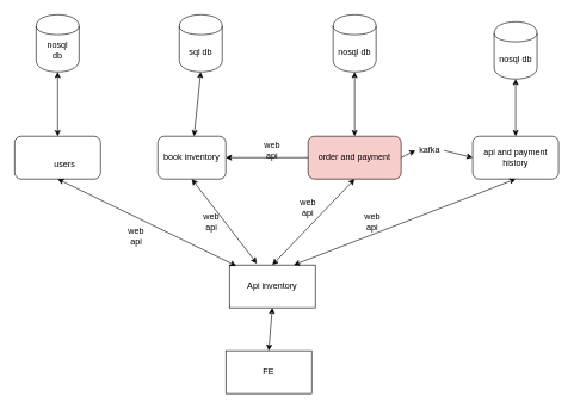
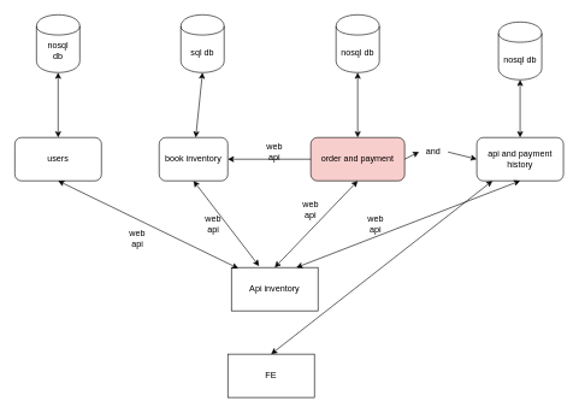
  <mxCell id="0" />
  <mxCell id="1" parent="0" />
  <mxCell id="2" value="" style="rounded=1;whiteSpace=wrap;html=1;" vertex="1" parent="1"><mxGeometry x="20" y="190" width="120" height="60" as="geometry" /></mxCell>
- <mxCell id="3" value="users" style="text;html=1;strokeColor=none;fillColor=none;align=center;verticalAlign=middle;whiteSpace=wrap;rounded=0;" vertex="1" parent="1"><mxGeometry x="70" y="220" width="40" height="20" as="geometry" /></mxCell>
+ <mxCell id="3" value="users" style="text;html=1;strokeColor=none;fillColor=none;align=center;verticalAlign=middle;whiteSpace=wrap;rounded=0;" vertex="1" parent="1"><mxGeometry x="60" y="210" width="40" height="20" as="geometry" /></mxCell>
  <mxCell id="4" value="order and payment" style="rounded=1;whiteSpace=wrap;html=1;fillColor=#f8cecc;" vertex="1" parent="1"><mxGeometry x="430" y="190" width="130" height="60" as="geometry" /></mxCell>
  <mxCell id="5" value="api and payment history" style="rounded=1;whiteSpace=wrap;html=1;" vertex="1" parent="1"><mxGeometry x="660" y="190" width="120" height="60" as="geometry" /></mxCell>
  <mxCell id="6" value="book inventory" style="rounded=1;whiteSpace=wrap;html=1;" vertex="1" parent="1"><mxGeometry x="220" y="190" width="95" height="60" as="geometry" /></mxCell>
  <mxCell id="7" value="" style="shape=cylinder;whiteSpace=wrap;html=1;boundedLbl=1;backgroundOutline=1;" vertex="1" parent="1"><mxGeometry x="50" y="20" width="60" height="80" as="geometry" /></mxCell>
  <mxCell id="8" value="sql db" style="shape=cylinder;whiteSpace=wrap;html=1;boundedLbl=1;backgroundOutline=1;" vertex="1" parent="1"><mxGeometry x="250" y="20" width="60" height="80" as="geometry" /></mxCell>
  <mxCell id="9" value="nosql db" style="shape=cylinder;whiteSpace=wrap;html=1;boundedLbl=1;backgroundOutline=1;" vertex="1" parent="1"><mxGeometry x="465" y="20" width="60" height="80" as="geometry" /></mxCell>
  <mxCell id="10" value="nosql db" style="shape=cylinder;whiteSpace=wrap;html=1;boundedLbl=1;backgroundOutline=1;" vertex="1" parent="1"><mxGeometry x="690" y="30" width="60" height="80" as="geometry" /></mxCell>
  <mxCell id="11" value="nosql db" style="text;html=1;strokeColor=none;fillColor=none;align=center;verticalAlign=middle;whiteSpace=wrap;rounded=0;" vertex="1" parent="1"><mxGeometry x="60" y="60" width="40" height="20" as="geometry" /></mxCell>
  <mxCell id="12" value="" style="endArrow=classic;startArrow=classic;html=1;entryX=0.5;entryY=1;entryDx=0;entryDy=0;exitX=0.5;exitY=0;exitDx=0;exitDy=0;" edge="1" parent="1" source="2" target="7"><mxGeometry width="50" height="50" relative="1" as="geometry"><mxPoint x="410" y="330" as="sourcePoint" /><mxPoint x="460" y="280" as="targetPoint" /><Array as="points" /></mxGeometry></mxCell>
  <mxCell id="13" value="" style="endArrow=classic;startArrow=classic;html=1;entryX=0.5;entryY=1;entryDx=0;entryDy=0;" edge="1" parent="1" source="6" target="8"><mxGeometry width="50" height="50" relative="1" as="geometry"><mxPoint x="410" y="330" as="sourcePoint" /><mxPoint x="460" y="280" as="targetPoint" /></mxGeometry></mxCell>
  <mxCell id="14" value="" style="endArrow=classic;startArrow=classic;html=1;entryX=0.5;entryY=1;entryDx=0;entryDy=0;exitX=0.5;exitY=0;exitDx=0;exitDy=0;" edge="1" parent="1" source="4" target="9"><mxGeometry width="50" height="50" relative="1" as="geometry"><mxPoint x="410" y="330" as="sourcePoint" /><mxPoint x="460" y="280" as="targetPoint" /></mxGeometry></mxCell>
  <mxCell id="15" value="" style="endArrow=classic;startArrow=classic;html=1;entryX=0.5;entryY=1;entryDx=0;entryDy=0;exitX=0.5;exitY=0;exitDx=0;exitDy=0;" edge="1" parent="1" source="5" target="10"><mxGeometry width="50" height="50" relative="1" as="geometry"><mxPoint x="410" y="330" as="sourcePoint" /><mxPoint x="460" y="280" as="targetPoint" /></mxGeometry></mxCell>
  <mxCell id="16" value="Api inventory" style="rounded=0;whiteSpace=wrap;html=1;" vertex="1" parent="1"><mxGeometry x="320" y="370" width="120" height="60" as="geometry" /></mxCell>
  <mxCell id="17" value="" style="endArrow=classic;startArrow=classic;html=1;exitX=0.75;exitY=0;exitDx=0;exitDy=0;entryX=0.5;entryY=1;entryDx=0;entryDy=0;" edge="1" parent="1" source="16" target="5"><mxGeometry width="50" height="50" relative="1" as="geometry"><mxPoint x="410" y="330" as="sourcePoint" /><mxPoint x="460" y="280" as="targetPoint" /></mxGeometry></mxCell>
  <mxCell id="18" value="" style="endArrow=classic;startArrow=classic;html=1;exitX=0.5;exitY=0;exitDx=0;exitDy=0;entryX=0.5;entryY=1;entryDx=0;entryDy=0;" edge="1" parent="1" source="16" target="4"><mxGeometry width="50" height="50" relative="1" as="geometry"><mxPoint x="410" y="330" as="sourcePoint" /><mxPoint x="460" y="280" as="targetPoint" /></mxGeometry></mxCell>
  <mxCell id="19" value="" style="endArrow=classic;startArrow=classic;html=1;exitX=0.32;exitY=-0.033;exitDx=0;exitDy=0;exitPerimeter=0;entryX=0.5;entryY=1;entryDx=0;entryDy=0;" edge="1" parent="1" source="16" target="6"><mxGeometry width="50" height="50" relative="1" as="geometry"><mxPoint x="410" y="330" as="sourcePoint" /><mxPoint x="460" y="280" as="targetPoint" /></mxGeometry></mxCell>
  <mxCell id="20" value="" style="endArrow=classic;startArrow=classic;html=1;exitX=0.08;exitY=0.02;exitDx=0;exitDy=0;exitPerimeter=0;entryX=0.5;entryY=1;entryDx=0;entryDy=0;" edge="1" parent="1" source="16" target="2"><mxGeometry width="50" height="50" relative="1" as="geometry"><mxPoint x="410" y="330" as="sourcePoint" /><mxPoint x="460" y="280" as="targetPoint" /></mxGeometry></mxCell>
  <mxCell id="21" value="" style="endArrow=classic;html=1;entryX=0;entryY=0.5;entryDx=0;entryDy=0;exitX=1;exitY=0.5;exitDx=0;exitDy=0;" edge="1" parent="1" source="22" target="5"><mxGeometry width="50" height="50" relative="1" as="geometry"><mxPoint x="410" y="330" as="sourcePoint" /><mxPoint x="460" y="280" as="targetPoint" /></mxGeometry></mxCell>
- <mxCell id="22" value="kafka" style="text;html=1;strokeColor=none;fillColor=none;align=center;verticalAlign=middle;whiteSpace=wrap;rounded=0;" vertex="1" parent="1"><mxGeometry x="580" y="200" width="40" height="20" as="geometry" /></mxCell>
+ <mxCell id="22" value="and" style="text;html=1;strokeColor=none;fillColor=none;align=center;verticalAlign=middle;whiteSpace=wrap;rounded=0;" vertex="1" parent="1"><mxGeometry x="580" y="200" width="40" height="20" as="geometry" /></mxCell>
  <mxCell id="23" value="" style="endArrow=classic;html=1;entryX=0;entryY=0.5;entryDx=0;entryDy=0;exitX=1;exitY=0.5;exitDx=0;exitDy=0;" edge="1" parent="1" source="4" target="22"><mxGeometry width="50" height="50" relative="1" as="geometry"><mxPoint x="560" y="220" as="sourcePoint" /><mxPoint x="660" y="220" as="targetPoint" /></mxGeometry></mxCell>
  <mxCell id="24" value="web api" style="text;html=1;strokeColor=none;fillColor=none;align=center;verticalAlign=middle;whiteSpace=wrap;rounded=0;" vertex="1" parent="1"><mxGeometry x="360" y="200" width="40" height="20" as="geometry" /></mxCell>
  <mxCell id="25" value="FE" style="rounded=0;whiteSpace=wrap;html=1;" vertex="1" parent="1"><mxGeometry x="315" y="490" width="120" height="60" as="geometry" /></mxCell>
- <mxCell id="26" value="" style="endArrow=classic;startArrow=classic;html=1;exitX=0.5;exitY=0;exitDx=0;exitDy=0;entryX=0.5;entryY=1;entryDx=0;entryDy=0;" edge="1" parent="1" source="25" target="16"><mxGeometry width="50" height="50" relative="1" as="geometry"><mxPoint x="410" y="330" as="sourcePoint" /><mxPoint x="460" y="280" as="targetPoint" /></mxGeometry></mxCell>
+ <mxCell id="26" value="" style="endArrow=classic;startArrow=classic;html=1;exitX=0.5;exitY=0;exitDx=0;exitDy=0;" edge="1" parent="1" source="25" target="5"><mxGeometry width="50" height="50" relative="1" as="geometry"><mxPoint x="410" y="330" as="sourcePoint" /><mxPoint x="460" y="280" as="targetPoint" /></mxGeometry></mxCell>
  <mxCell id="27" value="" style="endArrow=classic;html=1;exitX=0;exitY=0.5;exitDx=0;exitDy=0;entryX=1;entryY=0.5;entryDx=0;entryDy=0;" edge="1" parent="1" source="4" target="6"><mxGeometry width="50" height="50" relative="1" as="geometry"><mxPoint x="410" y="310" as="sourcePoint" /><mxPoint x="460" y="260" as="targetPoint" /></mxGeometry></mxCell>
  <mxCell id="28" value="web api" style="text;html=1;strokeColor=none;fillColor=none;align=center;verticalAlign=middle;whiteSpace=wrap;rounded=0;" vertex="1" parent="1"><mxGeometry x="410" y="280" width="40" height="20" as="geometry" /></mxCell>
  <mxCell id="29" value="web api" style="text;html=1;strokeColor=none;fillColor=none;align=center;verticalAlign=middle;whiteSpace=wrap;rounded=0;" vertex="1" parent="1"><mxGeometry x="275" y="300" width="40" height="20" as="geometry" /></mxCell>
  <mxCell id="30" value="web api" style="text;html=1;strokeColor=none;fillColor=none;align=center;verticalAlign=middle;whiteSpace=wrap;rounded=0;" vertex="1" parent="1"><mxGeometry x="170" y="320" width="40" height="20" as="geometry" /></mxCell>
  <mxCell id="31" value="web api" style="text;html=1;strokeColor=none;fillColor=none;align=center;verticalAlign=middle;whiteSpace=wrap;rounded=0;" vertex="1" parent="1"><mxGeometry x="500" y="300" width="40" height="20" as="geometry" /></mxCell>
